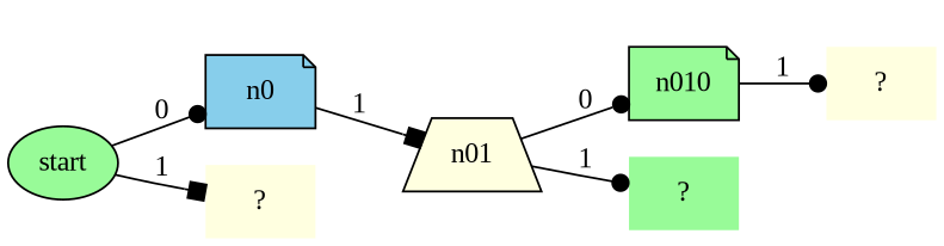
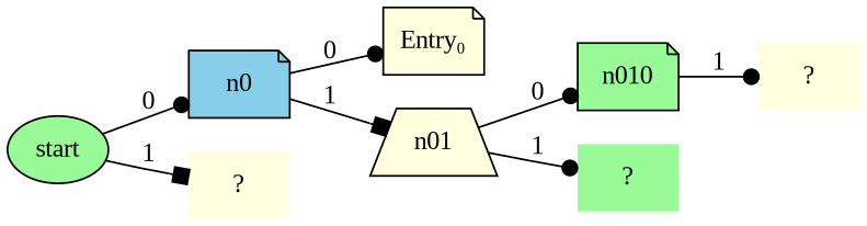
  digraph {
    fontname="Liberation Serif"
    rankdir=LR
    node [fillcolor=lightyellow fontname="Liberation Serif" shape=note style=filled]
    edge [arrowhead=dot fontname="Liberation Serif"]
    start [fillcolor=palegreen label=start shape=ellipse]
    n0 [fillcolor=skyblue]
    n1 [label="?" shape=plaintext]
+   n00 [label="Entry₀"]
    n01 [shape=trapezium]
    n010 [fillcolor=palegreen]
    n011 [fillcolor=palegreen label="?" shape=plaintext]
    n0101 [label="?" shape=plaintext]
    start -> n0 [label=0]
    start -> n1 [arrowhead=box label=1]
+   n0 -> n00 [label=0]
    n0 -> n01 [arrowhead=box label=1]
    n01 -> n010 [label=0]
    n01 -> n011 [label=1]
    n010 -> n0101 [label=1]
  }
